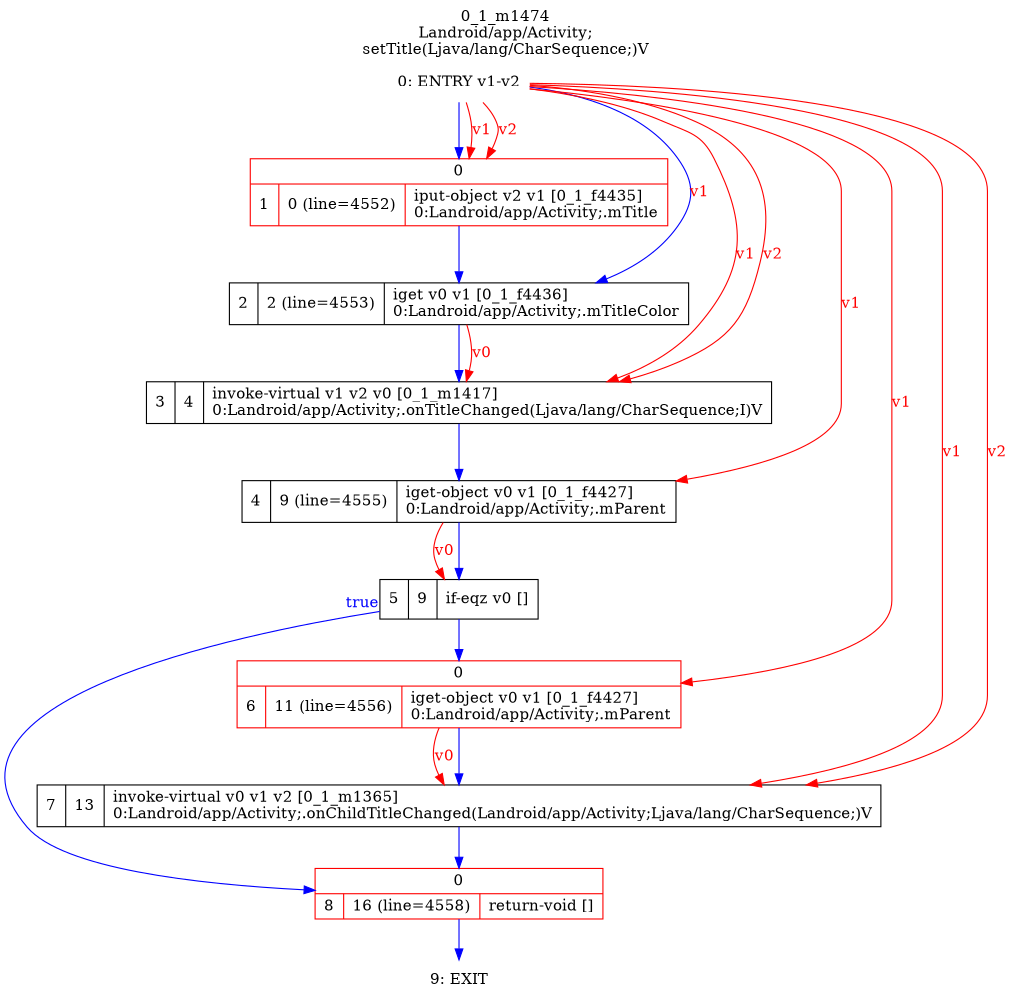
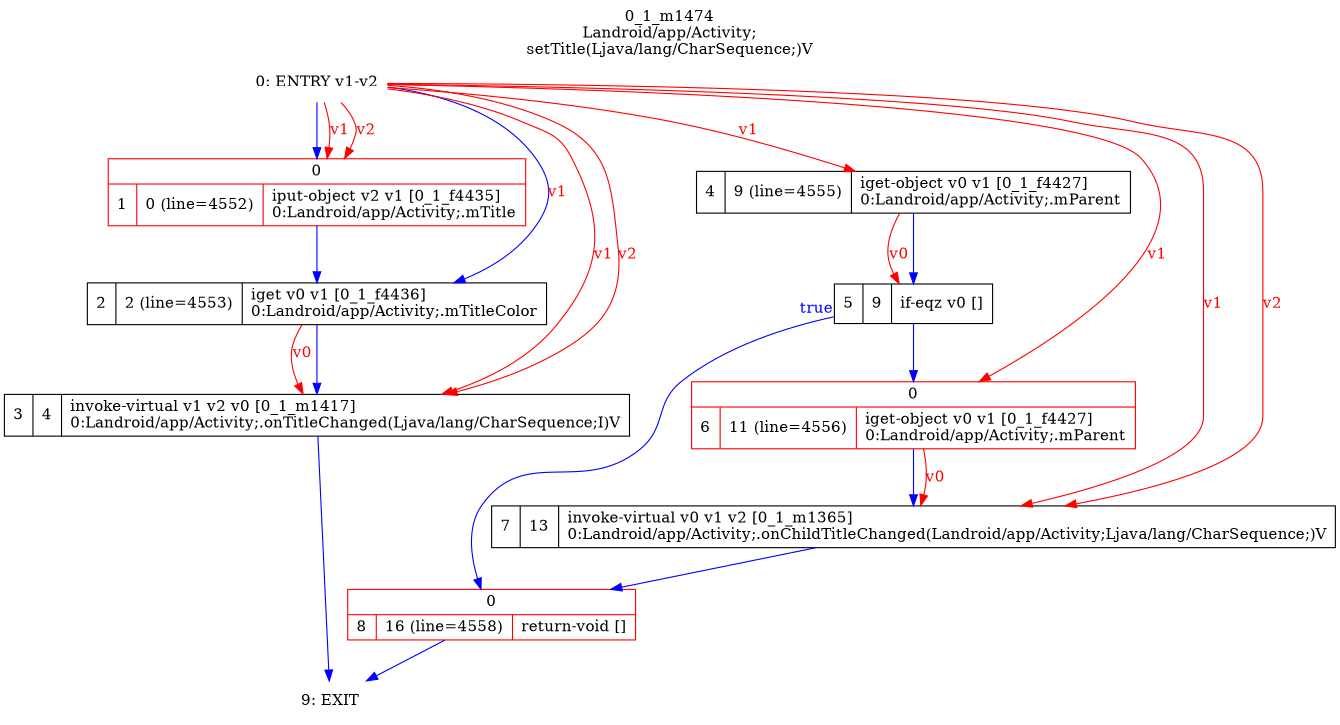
  digraph {
    label="0_1_m1474\nLandroid/app/Activity;\nsetTitle(Ljava/lang/CharSequence;)V"
    labelloc=t
    rankdir=UD
    node [shape=record]
    edge [color=blue fontcolor=red]
    n1 [label="0: ENTRY v1-v2" shape=plaintext]
    n2 [color=red label="{0|{1|0 (line=4552)|iput-object v2 v1 [0_1_f4435]\l0:Landroid/app/Activity;.mTitle\l}}"]
    n3 [label="2|2 (line=4553)|iget v0 v1 [0_1_f4436]\l0:Landroid/app/Activity;.mTitleColor\l"]
    n4 [label="3|4|invoke-virtual v1 v2 v0 [0_1_m1417]\l0:Landroid/app/Activity;.onTitleChanged(Ljava/lang/CharSequence;I)V\l"]
    n5 [label="4|9 (line=4555)|iget-object v0 v1 [0_1_f4427]\l0:Landroid/app/Activity;.mParent\l"]
    n6 [color=red label="{0|{6|11 (line=4556)|iget-object v0 v1 [0_1_f4427]\l0:Landroid/app/Activity;.mParent\l}}"]
    n7 [label="7|13|invoke-virtual v0 v1 v2 [0_1_m1365]\l0:Landroid/app/Activity;.onChildTitleChanged(Landroid/app/Activity;Ljava/lang/CharSequence;)V\l"]
    n8 [label="5|9|if-eqz v0 []\l"]
    n9 [color=red label="{0|{8|16 (line=4558)|return-void []\l}}"]
    n10 [label="9: EXIT" shape=plaintext]
    n1 -> n2 [fontcolor=blue weight=100]
    n1 -> n2 [color=red label=v1]
    n1 -> n2 [color=red label=v2]
    n1 -> n3 [label=v1]
    n1 -> n4 [color=red label=v1]
    n1 -> n4 [color=red label=v2]
    n1 -> n5 [color=red label=v1]
    n1 -> n6 [color=red label=v1]
    n1 -> n7 [color=red label=v1]
    n1 -> n7 [color=red label=v2]
    n2 -> n3 [fontcolor=blue weight=100]
    n3 -> n4 [fontcolor=blue weight=100]
    n3 -> n4 [color=red label=v0]
-   n4 -> n5 [fontcolor=blue weight=100]
+   n4 -> n10 [fontcolor=blue weight=100]
    n5 -> n8 [fontcolor=blue weight=100]
    n5 -> n8 [color=red label=v0]
    n6 -> n7 [fontcolor=blue weight=100]
    n6 -> n7 [color=red label=v0]
    n7 -> n9 [fontcolor=blue weight=100]
    n8 -> n6 [fontcolor=blue weight=100]
    n8 -> n9 [fontcolor=blue taillabel=true weight=10]
    n9 -> n10 [fontcolor=blue weight=100]
  }
